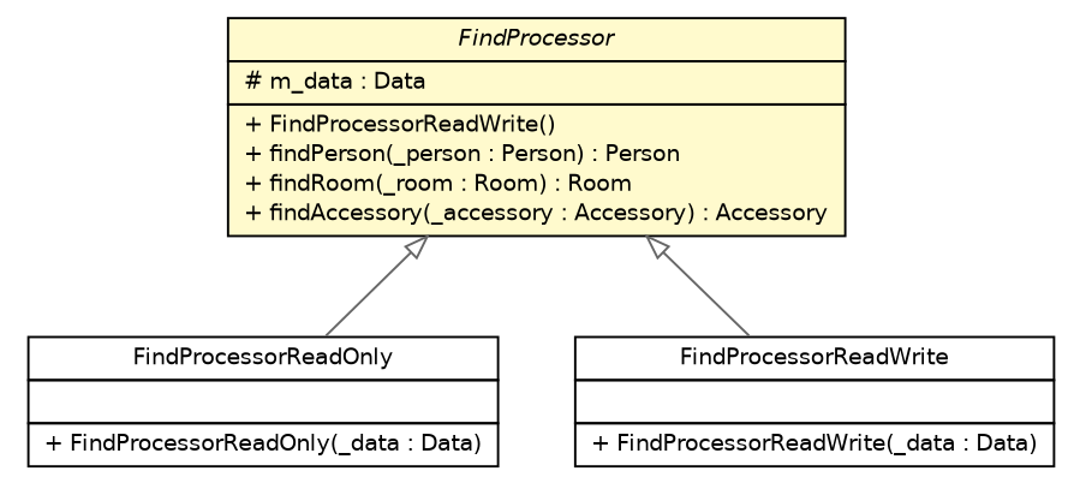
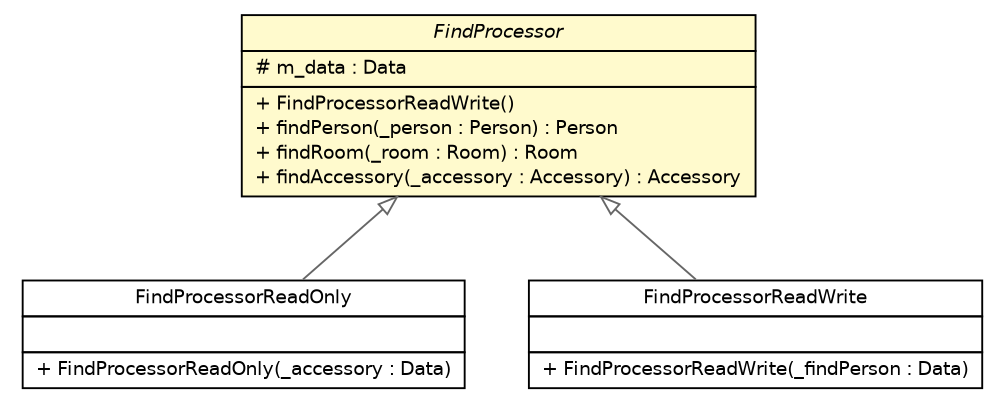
  digraph {
    nodesep=0.25
    ranksep=0.5
    node [fontcolor=black fontname=Helvetica fontsize=10.0 shape=plaintext]
    edge [arrowtail=empty color=gray40 dir=back fontname=Helvetica fontsize=10 headport=p labelfontname=Helvetica labelfontsize=10 tailport=p]
-   n1 [label=<<table title="com.connectlife.coreserver.environment.FindProcessorReadOnly" border="0" cellborder="1" cellspacing="0" cellpadding="2" port="p" href="./FindProcessorReadOnly.html"> 		<tr><td><table border="0" cellspacing="0" cellpadding="1"> <tr><td align="center" balign="center"> FindProcessorReadOnly </td></tr> 		</table></td></tr> 		<tr><td><table border="0" cellspacing="0" cellpadding="1"> <tr><td align="left" balign="left">  </td></tr> 		</table></td></tr> 		<tr><td><table border="0" cellspacing="0" cellpadding="1"> <tr><td align="left" balign="left"> + FindProcessorReadOnly(_data : Data) </td></tr> 		</table></td></tr> 		</table>>]
+   n1 [label=<<table title="com.connectlife.coreserver.environment.FindProcessorReadOnly" border="0" cellborder="1" cellspacing="0" cellpadding="2" port="p" href="./FindProcessorReadOnly.html"> 		<tr><td><table border="0" cellspacing="0" cellpadding="1"> <tr><td align="center" balign="center"> FindProcessorReadOnly </td></tr> 		</table></td></tr> 		<tr><td><table border="0" cellspacing="0" cellpadding="1"> <tr><td align="left" balign="left">  </td></tr> 		</table></td></tr> 		<tr><td><table border="0" cellspacing="0" cellpadding="1"> <tr><td align="left" balign="left"> + FindProcessorReadOnly(_accessory : Data) </td></tr> 		</table></td></tr> 		</table>>]
    n2 [label=<<table title="com.connectlife.coreserver.environment.FindProcessor" border="0" cellborder="1" cellspacing="0" cellpadding="2" port="p" bgcolor="lemonChiffon" href="./FindProcessor.html"> 		<tr><td><table border="0" cellspacing="0" cellpadding="1"> <tr><td align="center" balign="center"><font face="Helvetica-Oblique"> FindProcessor </font></td></tr> 		</table></td></tr> 		<tr><td><table border="0" cellspacing="0" cellpadding="1"> <tr><td align="left" balign="left"> # m_data : Data </td></tr> 		</table></td></tr> 		<tr><td><table border="0" cellspacing="0" cellpadding="1"> <tr><td align="left" balign="left"> + FindProcessorReadWrite() </td></tr> <tr><td align="left" balign="left"> + findPerson(_person : Person) : Person </td></tr> <tr><td align="left" balign="left"> + findRoom(_room : Room) : Room </td></tr> <tr><td align="left" balign="left"> + findAccessory(_accessory : Accessory) : Accessory </td></tr> 		</table></td></tr> 		</table>>]
-   n3 [label=<<table title="com.connectlife.coreserver.environment.FindProcessorReadWrite" border="0" cellborder="1" cellspacing="0" cellpadding="2" port="p" href="./FindProcessorReadWrite.html"> 		<tr><td><table border="0" cellspacing="0" cellpadding="1"> <tr><td align="center" balign="center"> FindProcessorReadWrite </td></tr> 		</table></td></tr> 		<tr><td><table border="0" cellspacing="0" cellpadding="1"> <tr><td align="left" balign="left">  </td></tr> 		</table></td></tr> 		<tr><td><table border="0" cellspacing="0" cellpadding="1"> <tr><td align="left" balign="left"> + FindProcessorReadWrite(_data : Data) </td></tr> 		</table></td></tr> 		</table>>]
+   n3 [label=<<table title="com.connectlife.coreserver.environment.FindProcessorReadWrite" border="0" cellborder="1" cellspacing="0" cellpadding="2" port="p" href="./FindProcessorReadWrite.html"> 		<tr><td><table border="0" cellspacing="0" cellpadding="1"> <tr><td align="center" balign="center"> FindProcessorReadWrite </td></tr> 		</table></td></tr> 		<tr><td><table border="0" cellspacing="0" cellpadding="1"> <tr><td align="left" balign="left">  </td></tr> 		</table></td></tr> 		<tr><td><table border="0" cellspacing="0" cellpadding="1"> <tr><td align="left" balign="left"> + FindProcessorReadWrite(_findPerson : Data) </td></tr> 		</table></td></tr> 		</table>>]
    n2 -> n1
    n2 -> n3
  }
